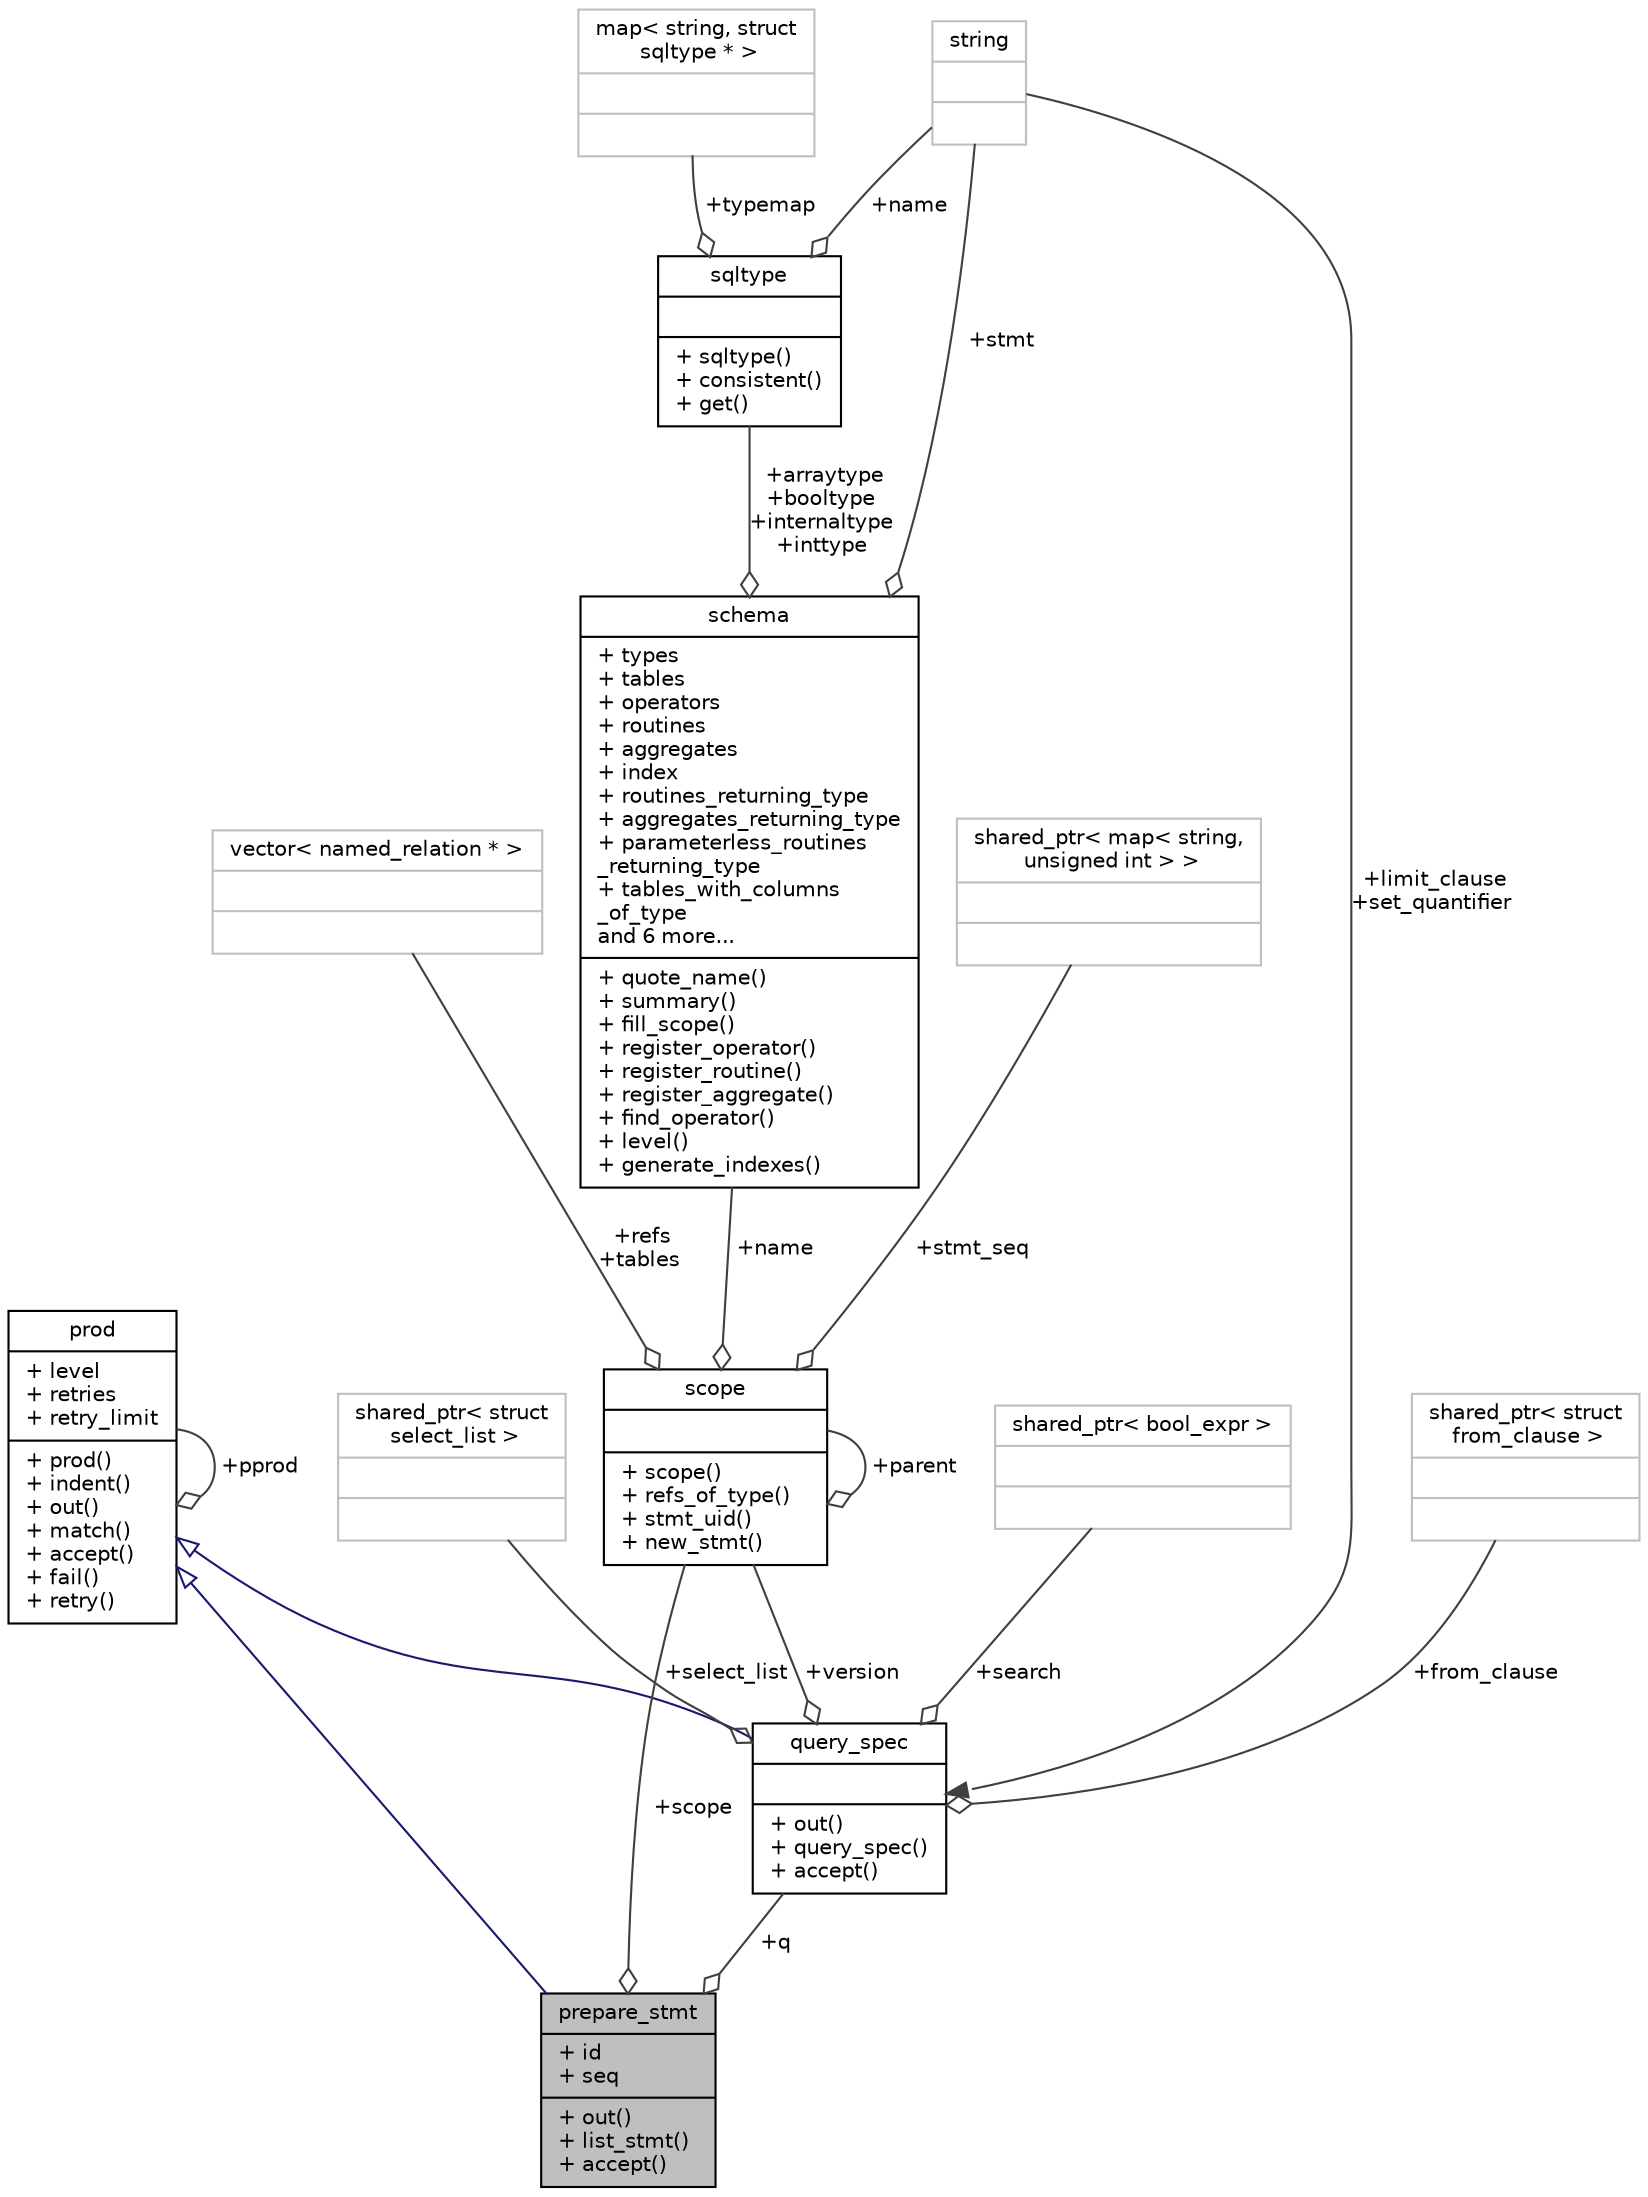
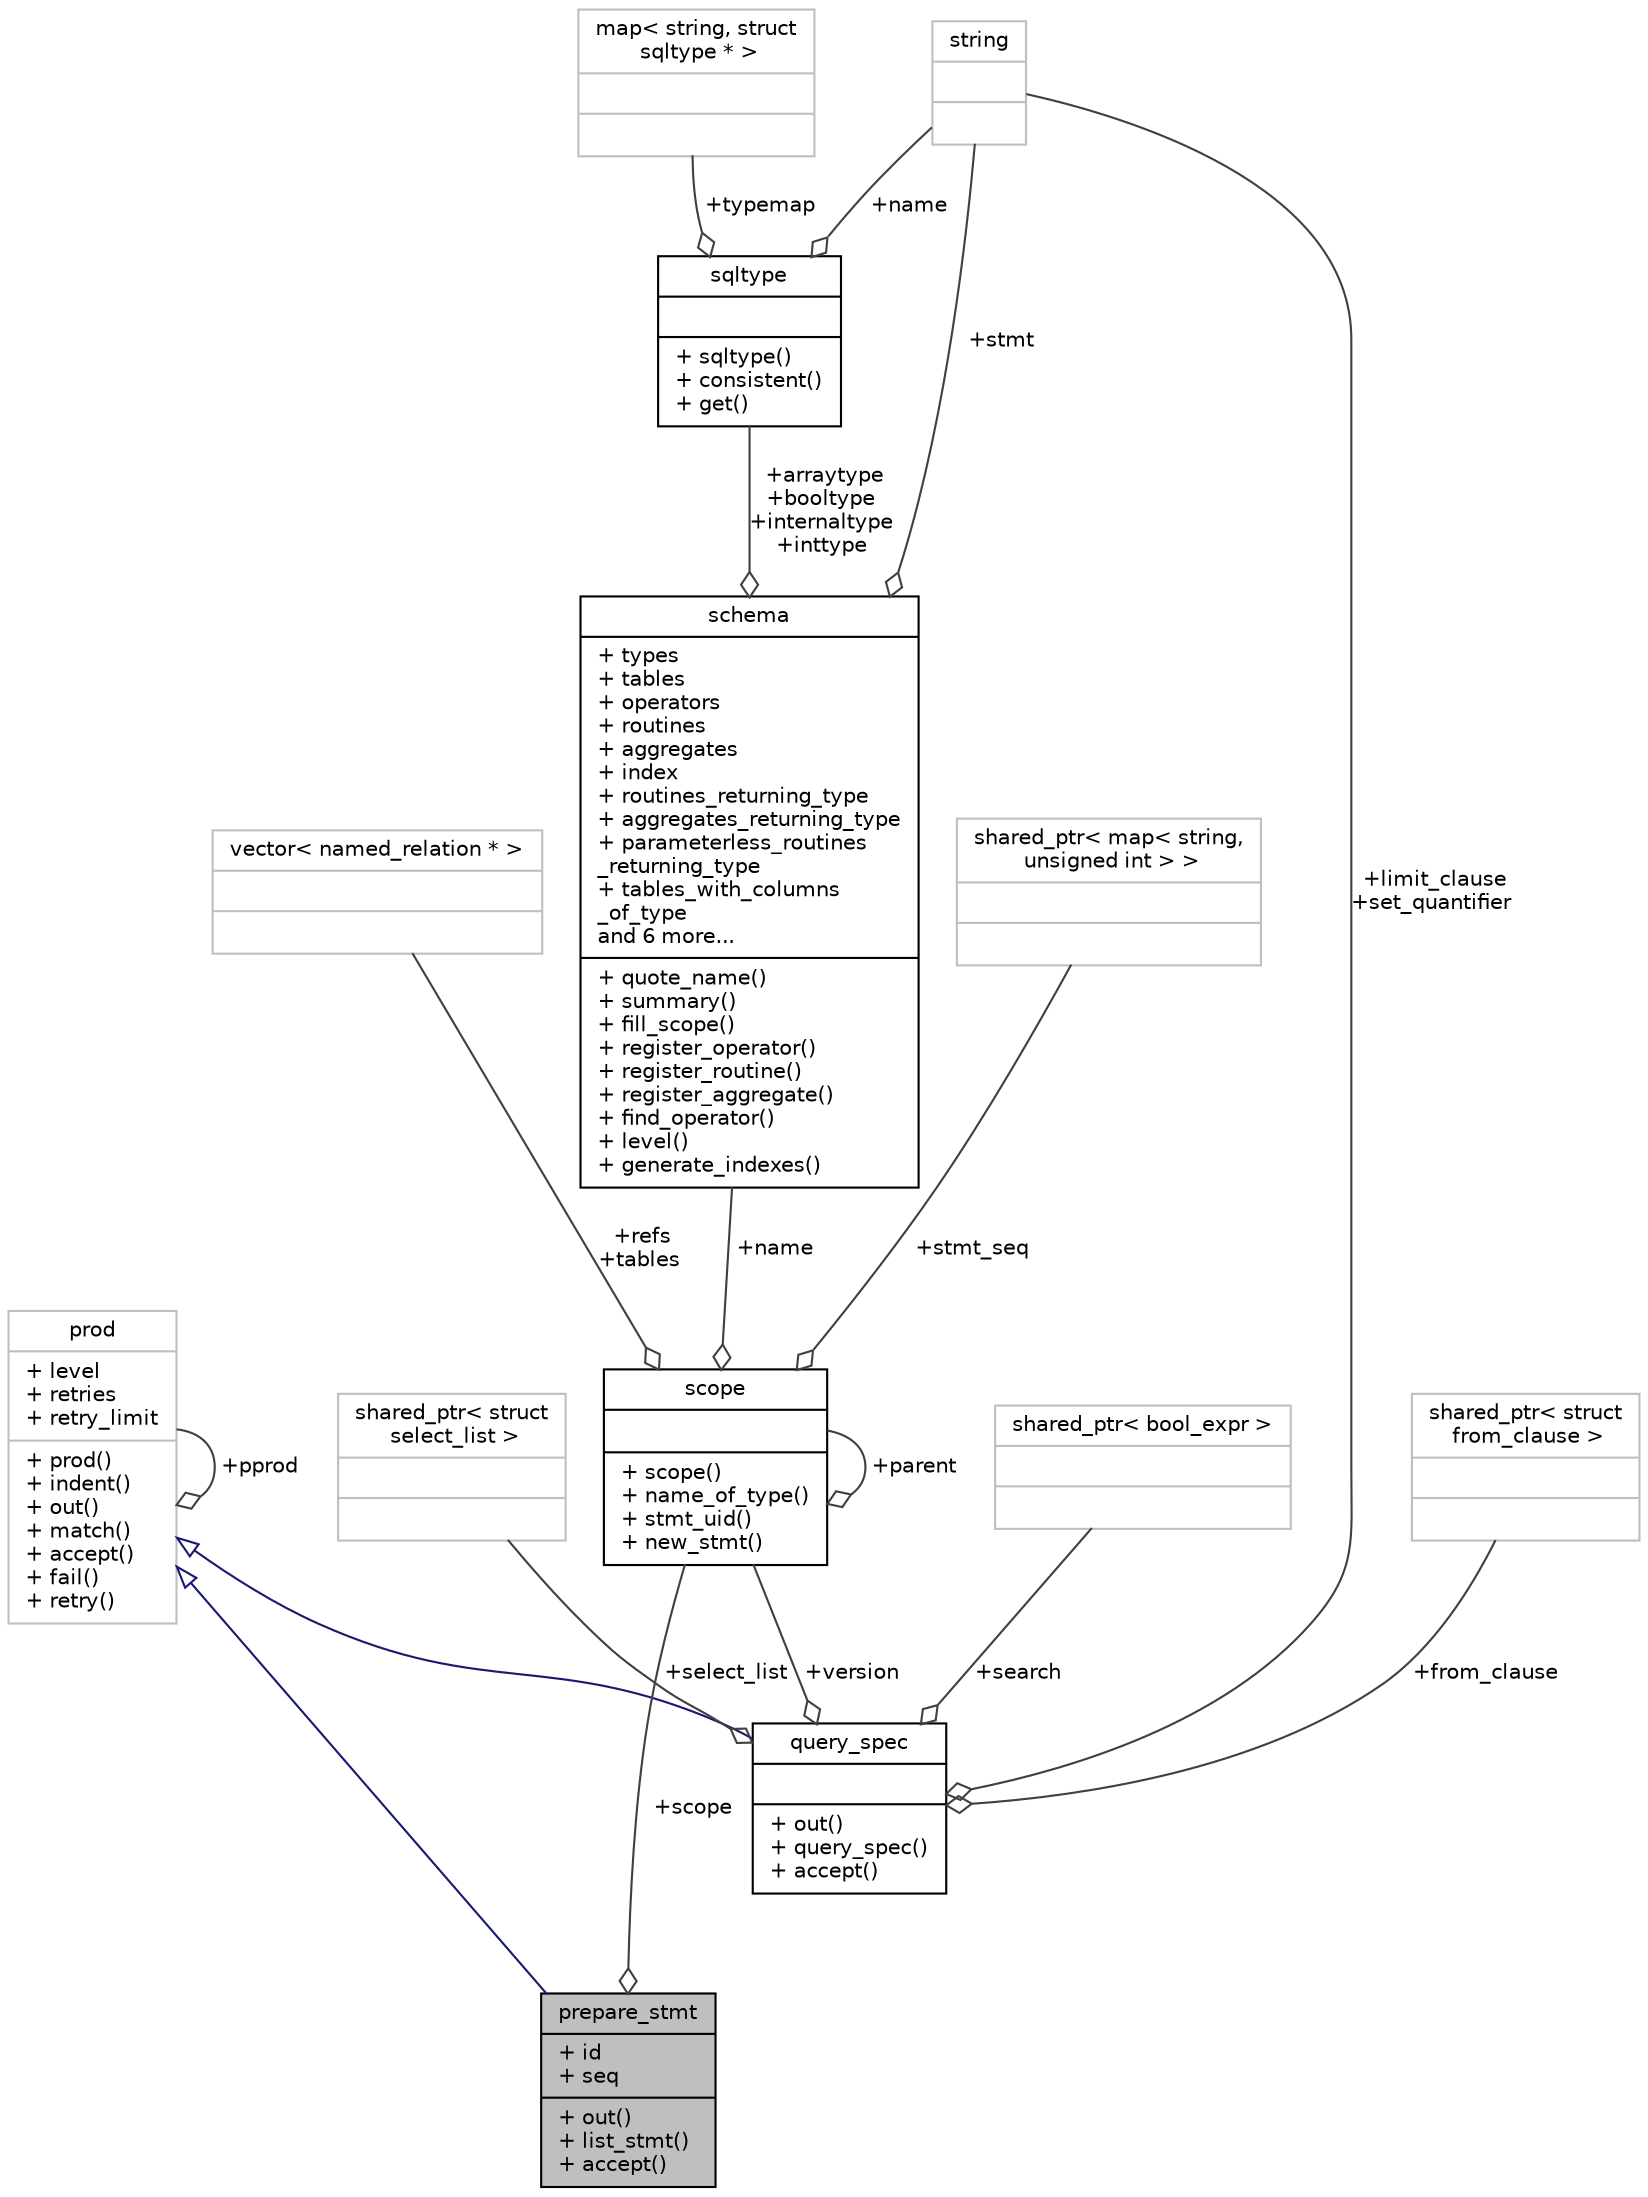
  digraph {
    node [color=grey75 fillcolor=white fontname=Helvetica fontsize=10 shape=record style=filled]
    edge [color=grey25 fontname=Helvetica fontsize=10 labelfontname=Helvetica labelfontsize=10 style=solid arrowhead=odiamond]
    n1 [color=black fillcolor=grey75 fontcolor=black height=0.2 label="{prepare_stmt\n|+ id\l+ seq\l|+ out()\l+ list_stmt()\l+ accept()\l}" width=0.4]
-   n2 [color=black height=0.2 label="{prod\n|+ level\l+ retries\l+ retry_limit\l|+ prod()\l+ indent()\l+ out()\l+ match()\l+ accept()\l+ fail()\l+ retry()\l}" width=0.4]
+   n2 [height=0.2 label="{prod\n|+ level\l+ retries\l+ retry_limit\l|+ prod()\l+ indent()\l+ out()\l+ match()\l+ accept()\l+ fail()\l+ retry()\l}" width=0.4]
    n3 [color=black height=0.2 label="{query_spec\n||+ out()\l+ query_spec()\l+ accept()\l}" width=0.4]
-   n4 [color=black height=0.2 label="{scope\n||+ scope()\l+ refs_of_type()\l+ stmt_uid()\l+ new_stmt()\l}" width=0.4]
+   n4 [color=black height=0.2 label="{scope\n||+ scope()\l+ name_of_type()\l+ stmt_uid()\l+ new_stmt()\l}" width=0.4]
    n5 [color=black height=0.2 label="{schema\n|+ types\l+ tables\l+ operators\l+ routines\l+ aggregates\l+ index\l+ routines_returning_type\l+ aggregates_returning_type\l+ parameterless_routines\l_returning_type\l+ tables_with_columns\l_of_type\land 6 more...\l|+ quote_name()\l+ summary()\l+ fill_scope()\l+ register_operator()\l+ register_routine()\l+ register_aggregate()\l+ find_operator()\l+ level()\l+ generate_indexes()\l}" width=0.4]
    n6 [height=0.2 label="{string\n||}" width=0.4]
    n7 [color=black height=0.2 label="{sqltype\n||+ sqltype()\l+ consistent()\l+ get()\l}" width=0.4]
    n8 [height=0.2 label="{map\< string, struct\l sqltype * \>\n||}" width=0.4]
    n9 [height=0.2 label="{shared_ptr\< map\< string,\l unsigned int \> \>\n||}" width=0.4]
    n10 [height=0.2 label="{vector\< named_relation * \>\n||}" width=0.4]
    n11 [height=0.2 label="{shared_ptr\< struct\l from_clause \>\n||}" width=0.4]
    n12 [height=0.2 label="{shared_ptr\< struct\l select_list \>\n||}" width=0.4]
    n13 [height=0.2 label="{shared_ptr\< bool_expr \>\n||}" width=0.4]
    n2 -> n1 [arrowtail=onormal color=midnightblue dir=back arrowhead=""]
    n2 -> n2 [label=" +pprod"]
    n2 -> n3 [arrowtail=onormal color=midnightblue dir=back arrowhead=""]
-   n3 -> n1 [label=" +q"]
    n4 -> n1 [label=" +scope"]
    n4 -> n3 [label=" +version"]
    n4 -> n4 [label=" +parent"]
    n5 -> n4 [label=" +name"]
-   n6 -> n3 [arrowhead=normal label=" +limit_clause\n+set_quantifier"]
+   n6 -> n3 [label=" +limit_clause\n+set_quantifier"]
    n6 -> n5 [label=" +stmt"]
    n6 -> n7 [label=" +name"]
    n7 -> n5 [label=" +arraytype\n+booltype\n+internaltype\n+inttype"]
    n8 -> n7 [label=" +typemap"]
    n9 -> n4 [label=" +stmt_seq"]
    n10 -> n4 [label=" +refs\n+tables"]
    n11 -> n3 [label=" +from_clause"]
    n12 -> n3 [label=" +select_list"]
    n13 -> n3 [label=" +search"]
  }
